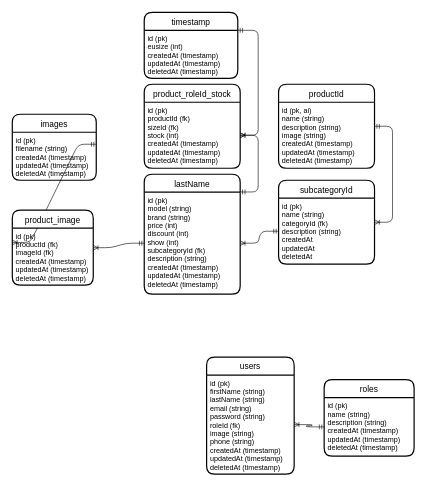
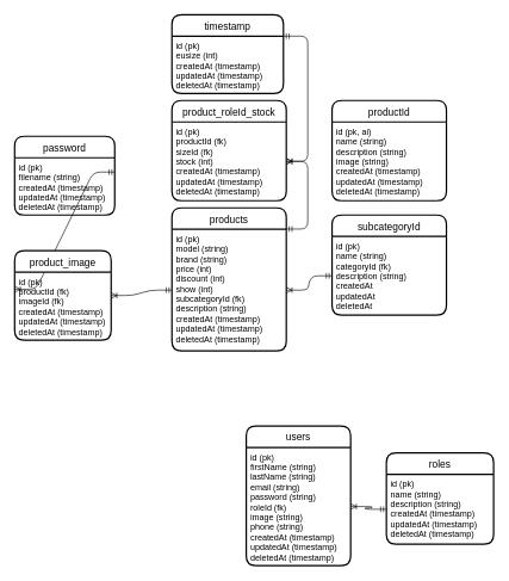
  <mxCell id="0" />
  <mxCell id="1" parent="0" />
  <mxCell id="2" value="" style="edgeStyle=entityRelationEdgeStyle;fontSize=12;html=1;endArrow=ERoneToMany;startArrow=ERmandOne;" parent="1" source="7" target="20" edge="1"><mxGeometry width="100" height="100" relative="1" as="geometry"><mxPoint x="244" y="410" as="sourcePoint" /><mxPoint x="354" y="470" as="targetPoint" /></mxGeometry></mxCell>
- <mxCell id="3" value="" style="edgeStyle=entityRelationEdgeStyle;fontSize=12;html=1;endArrow=ERoneToMany;startArrow=ERmandOne;" parent="1" source="13" target="6" edge="1"><mxGeometry width="100" height="100" relative="1" as="geometry"><mxPoint x="514" y="360" as="sourcePoint" /><mxPoint x="574" y="340" as="targetPoint" /></mxGeometry></mxCell>
  <mxCell id="4" value="" style="edgeStyle=entityRelationEdgeStyle;fontSize=12;html=1;endArrow=ERoneToMany;startArrow=ERmandOne;exitX=1;exitY=0.148;exitDx=0;exitDy=0;exitPerimeter=0;" parent="1" source="19" target="16" edge="1"><mxGeometry width="100" height="100" relative="1" as="geometry"><mxPoint x="239" y="380" as="sourcePoint" /><mxPoint x="279" y="300" as="targetPoint" /></mxGeometry></mxCell>
  <mxCell id="5" value="" style="edgeStyle=entityRelationEdgeStyle;fontSize=12;html=1;endArrow=ERoneToMany;startArrow=ERmandOne;exitX=1;exitY=0;exitDx=0;exitDy=0;" parent="1" source="9" target="16" edge="1"><mxGeometry width="100" height="100" relative="1" as="geometry"><mxPoint x="99" y="280" as="sourcePoint" /><mxPoint x="199" y="180" as="targetPoint" /></mxGeometry></mxCell>
  <mxCell id="6" value="subcategoryId" style="swimlane;childLayout=stackLayout;horizontal=1;startSize=30;horizontalStack=0;rounded=1;fontSize=14;fontStyle=0;strokeWidth=2;resizeParent=0;resizeLast=1;shadow=0;dashed=0;align=center;" parent="1" vertex="1"><mxGeometry x="464" y="300" width="160" height="140" as="geometry" /></mxCell>
  <mxCell id="7" value="id (pk)&#10;name (string)&#10;categoryId (fk)&#10;description (string)&#10;createdAt&#10;updatedAt&#10;deletedAt&#10;&#10;" style="align=left;strokeColor=none;fillColor=none;spacingLeft=4;fontSize=12;verticalAlign=top;resizable=0;rotatable=0;part=1;" parent="6" vertex="1"><mxGeometry y="30" width="160" height="110" as="geometry" /></mxCell>
  <mxCell id="8" value="timestamp" style="swimlane;childLayout=stackLayout;horizontal=1;startSize=30;horizontalStack=0;rounded=1;fontSize=14;fontStyle=0;strokeWidth=2;resizeParent=0;resizeLast=1;shadow=0;dashed=0;align=center;" parent="1" vertex="1"><mxGeometry x="240" y="20" width="156" height="110" as="geometry" /></mxCell>
  <mxCell id="9" value="id (pk)&#10;eusize (int)&#10;createdAt (timestamp)&#10;updatedAt (timestamp)&#10;deletedAt (timestamp)" style="align=left;strokeColor=none;fillColor=none;spacingLeft=4;fontSize=12;verticalAlign=top;resizable=0;rotatable=0;part=1;" parent="8" vertex="1"><mxGeometry y="30" width="156" height="80" as="geometry" /></mxCell>
  <mxCell id="10" value="" style="edgeStyle=entityRelationEdgeStyle;fontSize=12;html=1;endArrow=ERoneToMany;startArrow=ERmandOne;entryX=0;entryY=0.25;entryDx=0;entryDy=0;exitX=1;exitY=0.25;exitDx=0;exitDy=0;" parent="1" source="22" target="26" edge="1"><mxGeometry width="100" height="100" relative="1" as="geometry"><mxPoint x="0" y="480" as="sourcePoint" /><mxPoint x="100" y="380" as="targetPoint" /></mxGeometry></mxCell>
  <mxCell id="11" value="" style="edgeStyle=entityRelationEdgeStyle;fontSize=12;html=1;endArrow=ERoneToMany;startArrow=ERmandOne;" parent="1" source="20" target="25" edge="1"><mxGeometry width="100" height="100" relative="1" as="geometry"><mxPoint x="50" y="435" as="sourcePoint" /><mxPoint x="180" y="409" as="targetPoint" /></mxGeometry></mxCell>
  <mxCell id="12" value="" style="edgeStyle=entityRelationEdgeStyle;fontSize=12;html=1;endArrow=ERoneToMany;startArrow=ERmandOne;" parent="1" source="24" target="18" edge="1"><mxGeometry width="100" height="100" relative="1" as="geometry"><mxPoint x="434" y="805" as="sourcePoint" /><mxPoint x="534" y="705" as="targetPoint" /></mxGeometry></mxCell>
  <mxCell id="13" value="productId" style="swimlane;childLayout=stackLayout;horizontal=1;startSize=30;horizontalStack=0;rounded=1;fontSize=14;fontStyle=0;strokeWidth=2;resizeParent=0;resizeLast=1;shadow=0;dashed=0;align=center;" parent="1" vertex="1"><mxGeometry x="464" y="140" width="160" height="140" as="geometry" /></mxCell>
  <mxCell id="14" value="id (pk, ai)&#10;name (string)&#10;description (string)&#10;image (string)&#10;createdAt (timestamp)&#10;updatedAt (timestamp)&#10;deletedAt (timestamp)" style="align=left;strokeColor=none;fillColor=none;spacingLeft=4;fontSize=12;verticalAlign=top;resizable=0;rotatable=0;part=1;" parent="13" vertex="1"><mxGeometry y="30" width="160" height="110" as="geometry" /></mxCell>
  <mxCell id="15" value="product_roleId_stock" style="swimlane;childLayout=stackLayout;horizontal=1;startSize=30;horizontalStack=0;rounded=1;fontSize=14;fontStyle=0;strokeWidth=2;resizeParent=0;resizeLast=1;shadow=0;dashed=0;align=center;" parent="1" vertex="1"><mxGeometry x="240" y="140" width="160" height="140" as="geometry" /></mxCell>
  <mxCell id="16" value="id (pk)&#10;productId (fk)&#10;sizeId (fk)&#10;stock (int)&#10;createdAt (timestamp)&#10;updatedAt (timestamp)&#10;deletedAt (timestamp)" style="align=left;strokeColor=none;fillColor=none;spacingLeft=4;fontSize=12;verticalAlign=top;resizable=0;rotatable=0;part=1;" parent="15" vertex="1"><mxGeometry y="30" width="160" height="110" as="geometry" /></mxCell>
  <mxCell id="17" value="users" style="swimlane;childLayout=stackLayout;horizontal=1;startSize=30;horizontalStack=0;rounded=1;fontSize=14;fontStyle=0;strokeWidth=2;resizeParent=0;resizeLast=1;shadow=0;dashed=0;align=center;" parent="1" vertex="1"><mxGeometry x="344" y="595" width="146" height="195" as="geometry" /></mxCell>
  <mxCell id="18" value="id (pk)&#10;firstName (string)&#10;lastName (string)&#10;email (string)&#10;password (string)&#10;roleId (fk)&#10;image (string)&#10;phone (string)&#10;createdAt (timestamp)&#10;updatedAt (timestamp)&#10;deletedAt (timestamp)&#10;" style="align=left;strokeColor=none;fillColor=none;spacingLeft=4;fontSize=12;verticalAlign=top;resizable=0;rotatable=0;part=1;" parent="17" vertex="1"><mxGeometry y="30" width="146" height="165" as="geometry" /></mxCell>
- <mxCell id="19" value="lastName" style="swimlane;childLayout=stackLayout;horizontal=1;startSize=30;horizontalStack=0;rounded=1;fontSize=14;fontStyle=0;strokeWidth=2;resizeParent=0;resizeLast=1;shadow=0;dashed=0;align=center;" parent="1" vertex="1"><mxGeometry x="240" y="290" width="160" height="200" as="geometry" /></mxCell>
+ <mxCell id="19" value="products" style="swimlane;childLayout=stackLayout;horizontal=1;startSize=30;horizontalStack=0;rounded=1;fontSize=14;fontStyle=0;strokeWidth=2;resizeParent=0;resizeLast=1;shadow=0;dashed=0;align=center;" parent="1" vertex="1"><mxGeometry x="240" y="290" width="160" height="200" as="geometry" /></mxCell>
  <mxCell id="20" value="id (pk)&#10;model (string)&#10;brand (string)&#10;price (int)&#10;discount (int)&#10;show (int)&#10;subcategoryId (fk)&#10;description (string)&#10;createdAt (timestamp)&#10;updatedAt (timestamp)&#10;deletedAt (timestamp)" style="align=left;strokeColor=none;fillColor=none;spacingLeft=4;fontSize=12;verticalAlign=top;resizable=0;rotatable=0;part=1;" parent="19" vertex="1"><mxGeometry y="30" width="160" height="170" as="geometry" /></mxCell>
- <mxCell id="21" value="images" style="swimlane;childLayout=stackLayout;horizontal=1;startSize=30;horizontalStack=0;rounded=1;fontSize=14;fontStyle=0;strokeWidth=2;resizeParent=0;resizeLast=1;shadow=0;dashed=0;align=center;" parent="1" vertex="1"><mxGeometry x="20" y="190" width="140" height="110" as="geometry" /></mxCell>
+ <mxCell id="21" value="password" style="swimlane;childLayout=stackLayout;horizontal=1;startSize=30;horizontalStack=0;rounded=1;fontSize=14;fontStyle=0;strokeWidth=2;resizeParent=0;resizeLast=1;shadow=0;dashed=0;align=center;" parent="1" vertex="1"><mxGeometry x="20" y="190" width="140" height="110" as="geometry" /></mxCell>
  <mxCell id="22" value="id (pk)&#10;filename (string)&#10;createdAt (timestamp)&#10;updatedAt (timestamp)&#10;deletedAt (timestamp)" style="align=left;strokeColor=none;fillColor=none;spacingLeft=4;fontSize=12;verticalAlign=top;resizable=0;rotatable=0;part=1;" parent="21" vertex="1"><mxGeometry y="30" width="140" height="80" as="geometry" /></mxCell>
  <mxCell id="23" value="roles" style="swimlane;childLayout=stackLayout;horizontal=1;startSize=30;horizontalStack=0;rounded=1;fontSize=14;fontStyle=0;strokeWidth=2;resizeParent=0;resizeLast=1;shadow=0;dashed=0;align=center;" parent="1" vertex="1"><mxGeometry x="540" y="632.5" width="150" height="127.5" as="geometry" /></mxCell>
  <mxCell id="24" value="id (pk)&#10;name (string)&#10;description (string)&#10;createdAt (timestamp)&#10;updatedAt (timestamp)&#10;deletedAt (timestamp)" style="align=left;strokeColor=none;fillColor=none;spacingLeft=4;fontSize=12;verticalAlign=top;resizable=0;rotatable=0;part=1;" parent="23" vertex="1"><mxGeometry y="30" width="150" height="97.5" as="geometry" /></mxCell>
  <mxCell id="25" value="product_image" style="swimlane;childLayout=stackLayout;horizontal=1;startSize=30;horizontalStack=0;rounded=1;fontSize=14;fontStyle=0;strokeWidth=2;resizeParent=0;resizeLast=1;shadow=0;dashed=0;align=center;" parent="1" vertex="1"><mxGeometry x="20" y="350" width="135" height="125" as="geometry" /></mxCell>
  <mxCell id="26" value="id (pk)&#10;productId (fk)&#10;imageId (fk)&#10;createdAt (timestamp)&#10;updatedAt (timestamp)&#10;deletedAt (timestamp)" style="align=left;strokeColor=none;fillColor=none;spacingLeft=4;fontSize=12;verticalAlign=top;resizable=0;rotatable=0;part=1;" parent="25" vertex="1"><mxGeometry y="30" width="135" height="95" as="geometry" /></mxCell>
